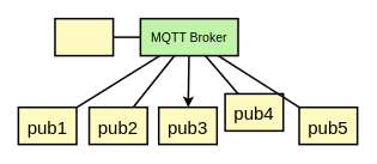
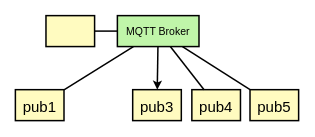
  <mxCell id="0" />
  <mxCell id="1" parent="0" />
  <mxCell id="2" value="" style="group;fontSize=20;" vertex="1" connectable="0" parent="1"><mxGeometry x="20" y="20" width="377.67" height="140" as="geometry" /></mxCell>
  <mxCell id="3" value="" style="strokeWidth=2;dashed=0;align=center;fontSize=20;shape=rect;fillColor=#fffbc0;strokeColor=#000000;" vertex="1" parent="2"><mxGeometry x="40.8" width="64.833" height="41.27" as="geometry" /></mxCell>
  <mxCell id="4" value="pub1" style="strokeWidth=2;dashed=0;align=center;fontSize=20;shape=rect;fillColor=#fffbc0;strokeColor=#000000;" vertex="1" parent="2"><mxGeometry y="98.73" width="64.833" height="41.27" as="geometry" /></mxCell>
  <mxCell id="5" value="pub5" style="strokeWidth=2;dashed=0;align=center;fontSize=20;shape=rect;fillColor=#fffbc0;strokeColor=#000000;" vertex="1" parent="2"><mxGeometry x="312.837" y="98.73" width="64.833" height="41.27" as="geometry" /></mxCell>
- <mxCell id="6" value="pub2" style="strokeWidth=2;dashed=0;align=center;fontSize=20;shape=rect;fillColor=#fffbc0;strokeColor=#000000;" vertex="1" parent="2"><mxGeometry x="78.888" y="98.72" width="64.833" height="41.27" as="geometry" /></mxCell>
- <mxCell id="7" value="pub4" style="strokeWidth=2;dashed=0;align=center;fontSize=20;shape=rect;fillColor=#fffbc0;strokeColor=#000000;" vertex="1" parent="2"><mxGeometry x="230.304" y="83.72" width="64.833" height="41.27" as="geometry" /></mxCell>
+ <mxCell id="7" value="pub4" style="strokeWidth=2;dashed=0;align=center;fontSize=20;shape=rect;fillColor=#fffbc0;strokeColor=#000000;" vertex="1" parent="2"><mxGeometry x="235.304" y="98.72" width="64.833" height="41.27" as="geometry" /></mxCell>
  <mxCell id="8" value="pub3" style="strokeWidth=2;dashed=0;align=center;fontSize=20;shape=rect;fillColor=#fffbc0;strokeColor=#000000;" vertex="1" parent="2"><mxGeometry x="156.416" y="98.724" width="64.833" height="41.27" as="geometry" /></mxCell>
  <mxCell id="9" value="MQTT Broker" style="strokeWidth=2;dashed=0;align=center;fontSize=14;shape=rect;fillColor=#c0f5a9;strokeColor=#000000;" vertex="1" parent="2"><mxGeometry x="136.014" width="108.811" height="41.267" as="geometry" /></mxCell>
  <mxCell id="10" value="" style="edgeStyle=none;endArrow=none;dashed=0;html=1;strokeWidth=2;rounded=0;" edge="1" source="9" target="3" parent="2"><mxGeometry relative="1" as="geometry" /></mxCell>
  <mxCell id="11" value="" style="edgeStyle=none;endArrow=none;dashed=0;html=1;strokeWidth=2;rounded=0;" edge="1" source="9" target="4" parent="2"><mxGeometry relative="1" as="geometry" /></mxCell>
  <mxCell id="12" value="" style="edgeStyle=none;endArrow=none;dashed=0;html=1;strokeWidth=2;rounded=0;" edge="1" source="9" target="5" parent="2"><mxGeometry relative="1" as="geometry" /></mxCell>
- <mxCell id="13" value="" style="edgeStyle=none;endArrow=none;dashed=0;html=1;strokeWidth=2;rounded=0;" edge="1" source="9" target="6" parent="2"><mxGeometry relative="1" as="geometry" /></mxCell>
  <mxCell id="14" value="" style="edgeStyle=none;endArrow=none;dashed=0;html=1;strokeWidth=2;rounded=0;" edge="1" source="9" target="7" parent="2"><mxGeometry relative="1" as="geometry" /></mxCell>
  <mxCell id="15" value="" style="edgeStyle=none;endArrow=classic;dashed=0;html=1;strokeWidth=2;rounded=0;" edge="1" source="9" target="8" parent="2"><mxGeometry relative="1" as="geometry" /></mxCell>
